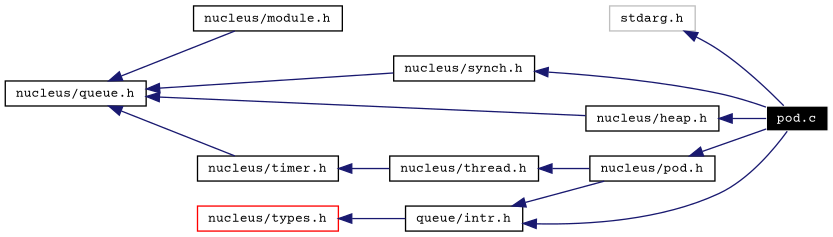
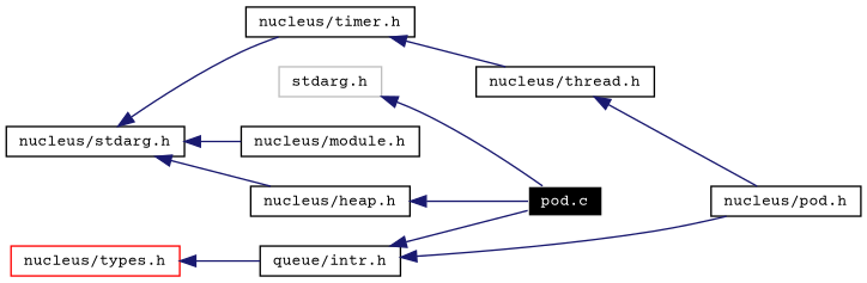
  digraph {
    fontname="Courier Prime"
    rankdir=LR
    node [color=black fontname="Courier Prime" fontsize=10 shape=record]
    edge [color=midnightblue dir=back fontname="Courier Prime" fontsize=10 labelfontname=Helvetica labelfontsize=10 style=solid]
    n1 [color=white fillcolor=black fontcolor=white height=0.2 label="pod.c" style=filled width=0.4]
    n2 [color=grey75 height=0.2 label="stdarg.h" width=0.4]
    n3 [height=0.2 label="nucleus/pod.h" width=0.4]
    n4 [height=0.2 label="nucleus/thread.h" width=0.4]
    n5 [height=0.2 label="nucleus/timer.h" width=0.4]
-   n6 [height=0.2 label="nucleus/queue.h" width=0.4]
-   n7 [height=0.2 label="nucleus/synch.h" width=0.4]
+   n6 [height=0.2 label="nucleus/stdarg.h" width=0.4]
    n8 [height=0.2 label="nucleus/heap.h" width=0.4]
    n9 [height=0.2 label="nucleus/module.h" width=0.4]
    n10 [color=red height=0.2 label="nucleus/types.h" width=0.4]
    n11 [height=0.2 label="queue/intr.h" width=0.4]
    n2 -> n1
-   n3 -> n1
    n4 -> n3
    n5 -> n4
    n6 -> n5
-   n6 -> n7
    n6 -> n8
    n6 -> n9
-   n7 -> n1
    n8 -> n1
    n10 -> n11
    n11 -> n1
    n11 -> n3
  }
